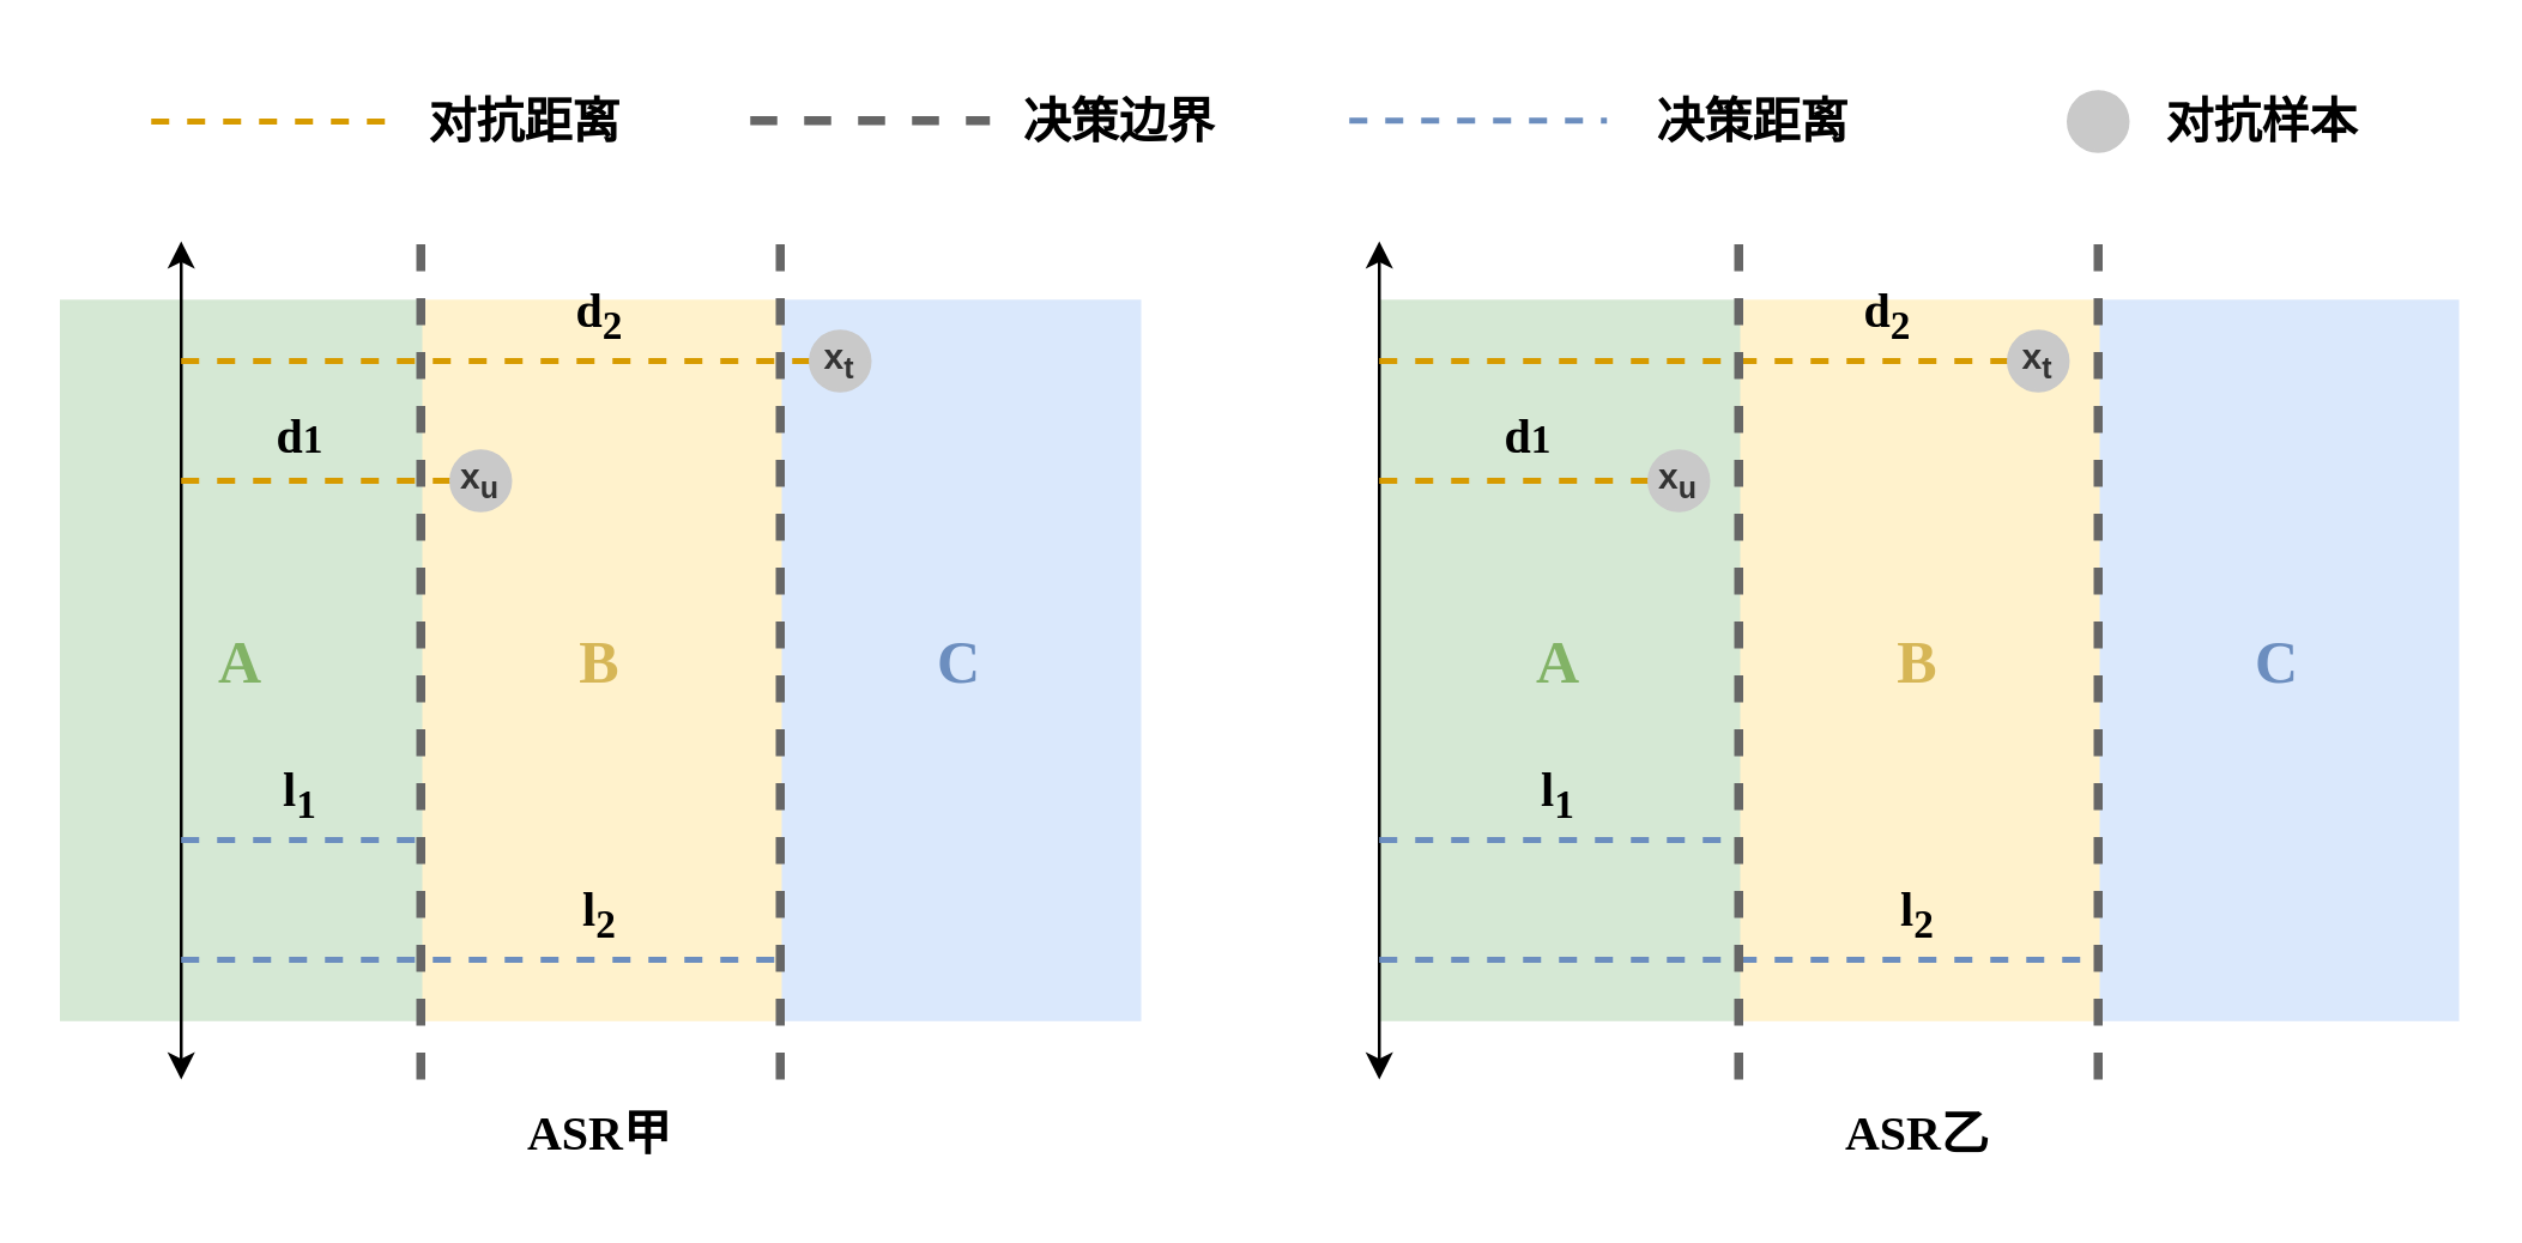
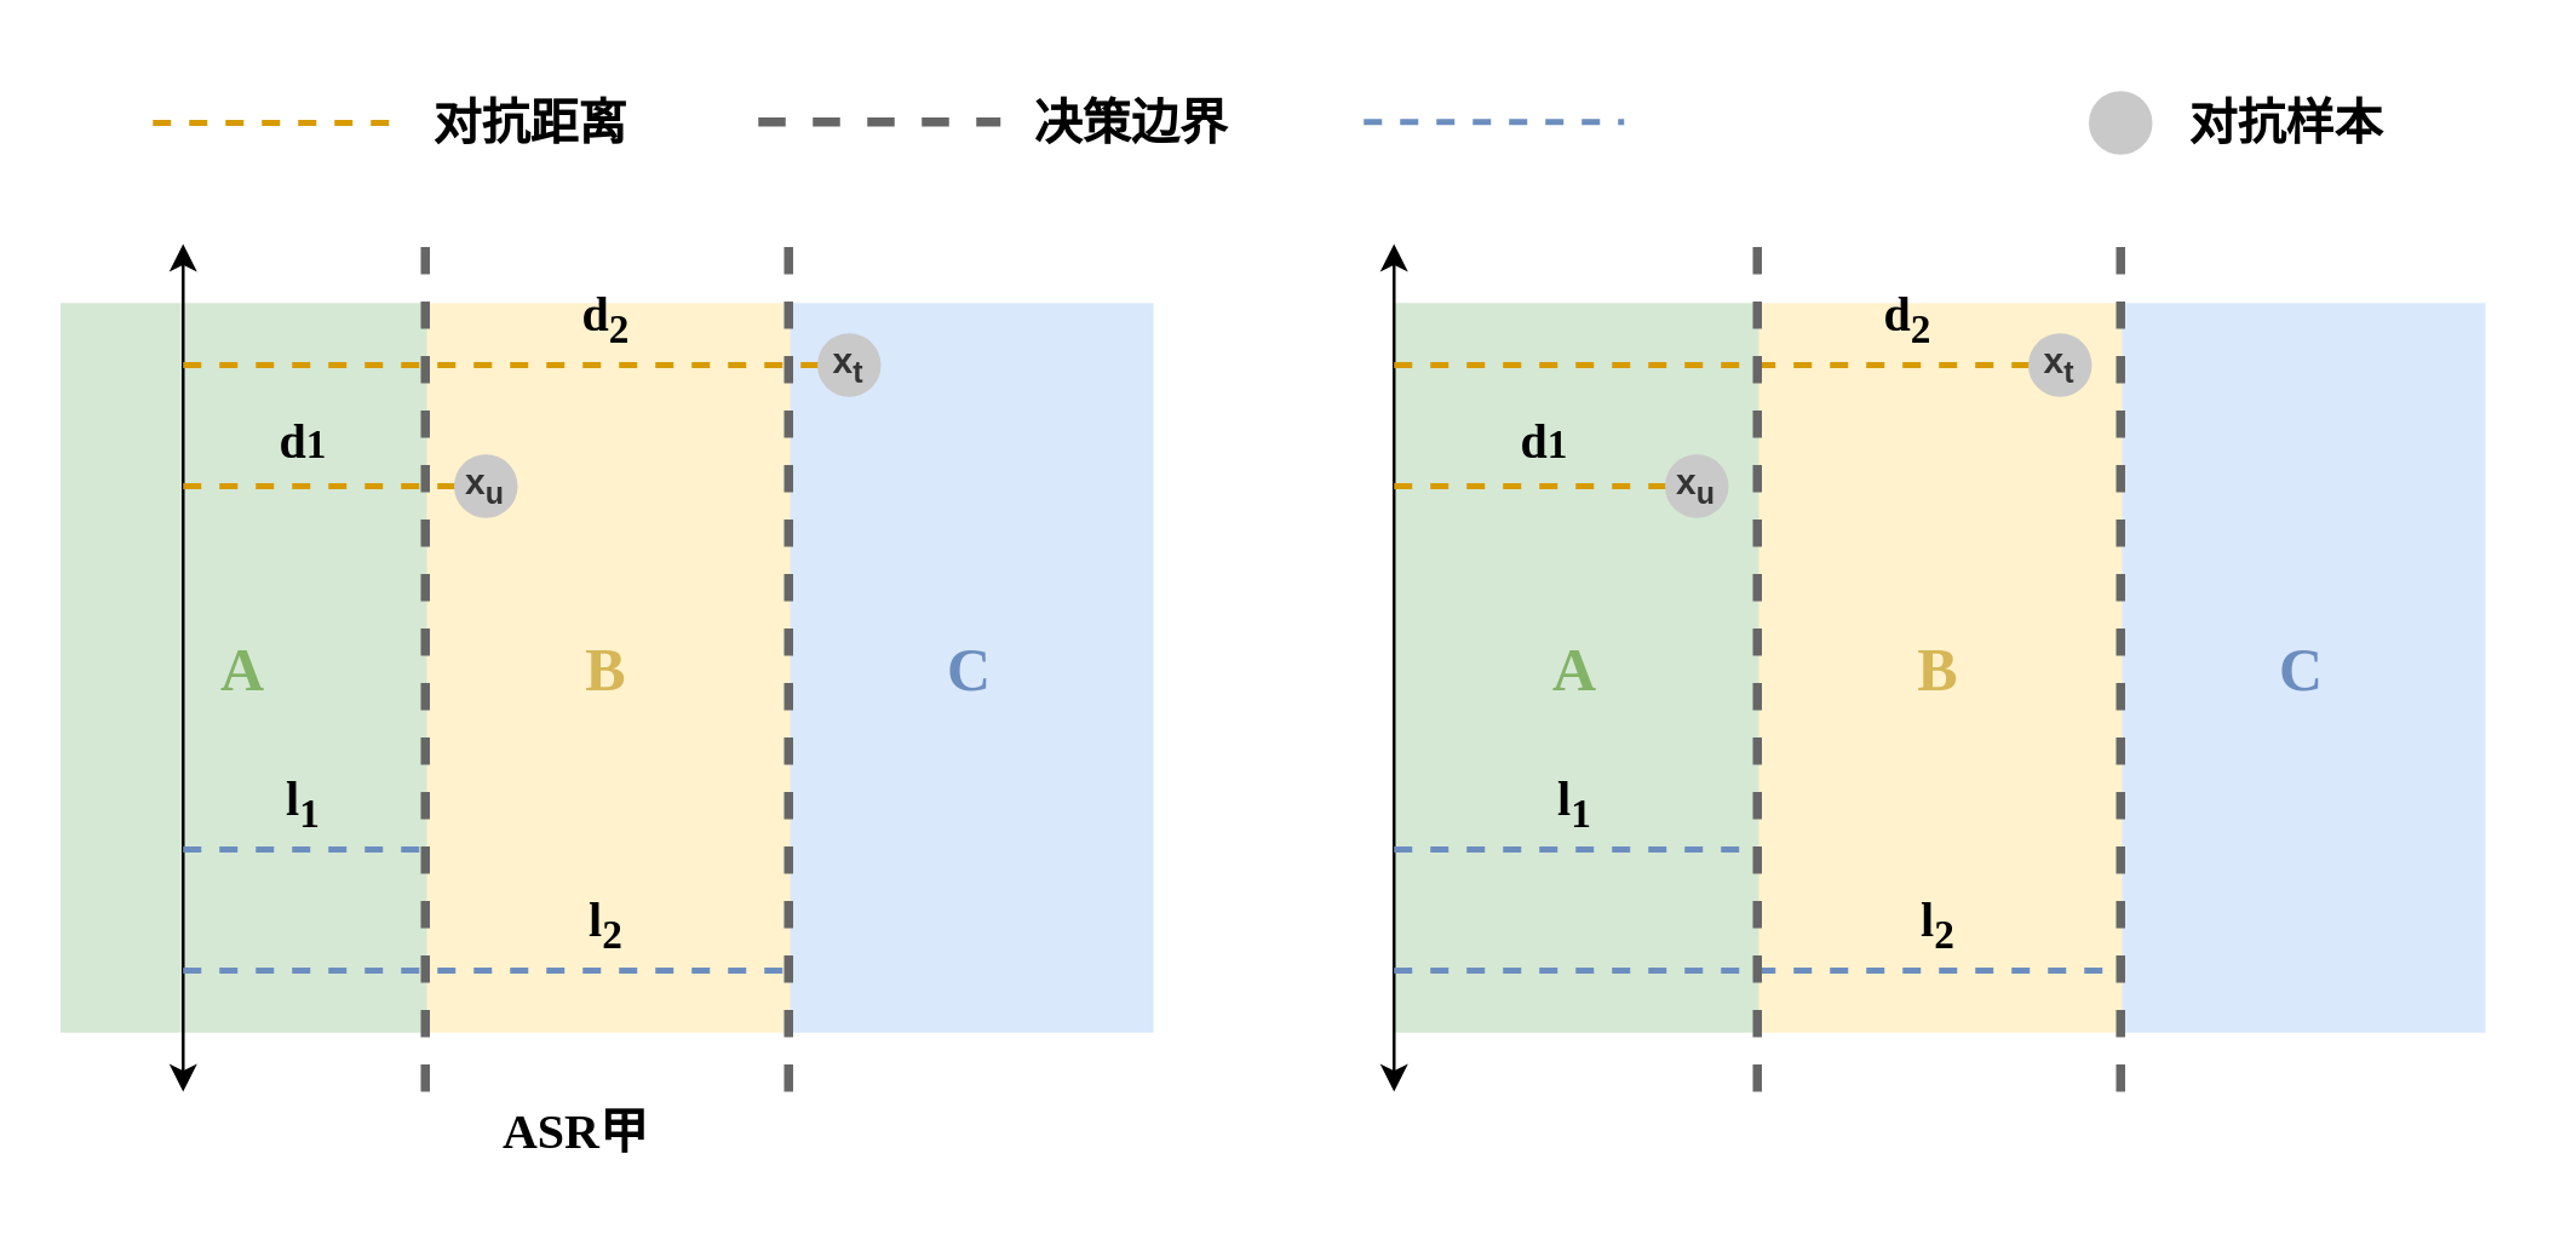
  <mxCell id="0" />
  <mxCell id="1" parent="0" />
  <mxCell id="2" value="&lt;font color=&quot;#6c8ebf&quot; style=&quot;font-size: 20px;&quot; face=&quot;Times New Roman&quot;&gt;&lt;b style=&quot;&quot;&gt;C&lt;/b&gt;&lt;/font&gt;" style="rounded=0;whiteSpace=wrap;html=1;fillColor=#dae8fc;strokeColor=#DAE8FC;" vertex="1" parent="1"><mxGeometry x="260" y="100" width="120" height="240" as="geometry" /></mxCell>
  <mxCell id="3" value="&lt;font color=&quot;#6c8ebf&quot; style=&quot;font-size: 20px;&quot; face=&quot;Times New Roman&quot;&gt;&lt;b style=&quot;&quot;&gt;C&lt;/b&gt;&lt;/font&gt;" style="rounded=0;whiteSpace=wrap;html=1;fillColor=#DAE8FC;strokeColor=#DAE8FC;" vertex="1" parent="1"><mxGeometry x="700" y="100" width="120" height="240" as="geometry" /></mxCell>
  <mxCell id="4" value="&lt;font color=&quot;#d6b656&quot; style=&quot;font-size: 20px;&quot; face=&quot;Times New Roman&quot;&gt;&lt;b&gt;B&lt;/b&gt;&lt;/font&gt;" style="rounded=0;whiteSpace=wrap;html=1;fillColor=#fff2cc;strokeColor=#FFF2CC;" vertex="1" parent="1"><mxGeometry x="580" y="100" width="120" height="240" as="geometry" /></mxCell>
  <mxCell id="5" value="&lt;font color=&quot;#d6b656&quot; style=&quot;font-size: 20px;&quot; face=&quot;Times New Roman&quot;&gt;&lt;b&gt;B&lt;/b&gt;&lt;/font&gt;" style="rounded=0;whiteSpace=wrap;html=1;fillColor=#FFF2CC;strokeColor=#FFF2CC;" vertex="1" parent="1"><mxGeometry x="140" y="100" width="120" height="240" as="geometry" /></mxCell>
  <mxCell id="6" value="&lt;font face=&quot;Times New Roman&quot; style=&quot;font-size: 20px;&quot; color=&quot;#82b366&quot;&gt;A&lt;/font&gt;" style="rounded=0;whiteSpace=wrap;html=1;fillColor=#D5E8D4;strokeColor=#D5E8D4;fontStyle=1" vertex="1" parent="1"><mxGeometry x="460" y="100" width="120" height="240" as="geometry" /></mxCell>
  <mxCell id="7" value="&lt;font face=&quot;Times New Roman&quot; style=&quot;font-size: 20px;&quot; color=&quot;#82b366&quot;&gt;A&lt;/font&gt;" style="rounded=0;whiteSpace=wrap;html=1;fillColor=#D5E8D4;strokeColor=#D5E8D4;fontStyle=1" vertex="1" parent="1"><mxGeometry x="20" y="100" width="120" height="240" as="geometry" /></mxCell>
  <mxCell id="8" value="" style="endArrow=classic;startArrow=classic;html=1;rounded=0;" edge="1" parent="1"><mxGeometry width="50" height="50" relative="1" as="geometry"><mxPoint x="60" y="360" as="sourcePoint" /><mxPoint x="60" y="80" as="targetPoint" /></mxGeometry></mxCell>
  <mxCell id="9" value="" style="endArrow=none;dashed=1;html=1;rounded=0;strokeWidth=2;fillColor=#ffe6cc;strokeColor=#d79b00;entryX=0;entryY=0.5;entryDx=0;entryDy=0;" edge="1" parent="1" target="12"><mxGeometry width="50" height="50" relative="1" as="geometry"><mxPoint x="60" y="120" as="sourcePoint" /><mxPoint x="260" y="120" as="targetPoint" /></mxGeometry></mxCell>
  <mxCell id="10" value="" style="endArrow=none;dashed=1;html=1;rounded=0;strokeWidth=2;fillColor=#ffe6cc;strokeColor=#d79b00;entryX=0;entryY=0.5;entryDx=0;entryDy=0;" edge="1" parent="1" target="11"><mxGeometry width="50" height="50" relative="1" as="geometry"><mxPoint x="60" y="160" as="sourcePoint" /><mxPoint x="140" y="160" as="targetPoint" /></mxGeometry></mxCell>
  <mxCell id="11" value="&lt;b&gt;x&lt;sub&gt;u&lt;/sub&gt;&lt;/b&gt;" style="ellipse;whiteSpace=wrap;html=1;aspect=fixed;fillColor=#C9C9C9;fontColor=#333333;strokeColor=#C9C9C9;" vertex="1" parent="1"><mxGeometry x="150" y="150" width="20" height="20" as="geometry" /></mxCell>
  <mxCell id="12" value="&lt;b&gt;x&lt;sub&gt;t&lt;/sub&gt;&lt;/b&gt;" style="ellipse;whiteSpace=wrap;html=1;aspect=fixed;fillColor=#C9C9C9;fontColor=#333333;strokeColor=#C9C9C9;" vertex="1" parent="1"><mxGeometry x="270" y="110" width="20" height="20" as="geometry" /></mxCell>
  <mxCell id="13" value="" style="endArrow=classic;startArrow=classic;html=1;rounded=0;" edge="1" parent="1"><mxGeometry width="50" height="50" relative="1" as="geometry"><mxPoint x="460" y="360" as="sourcePoint" /><mxPoint x="460" y="80" as="targetPoint" /></mxGeometry></mxCell>
  <mxCell id="14" value="" style="endArrow=none;dashed=1;html=1;rounded=0;strokeWidth=2;fillColor=#ffe6cc;strokeColor=#d79b00;entryX=0;entryY=0.5;entryDx=0;entryDy=0;" edge="1" parent="1" target="17"><mxGeometry width="50" height="50" relative="1" as="geometry"><mxPoint x="460" y="120" as="sourcePoint" /><mxPoint x="660" y="120" as="targetPoint" /></mxGeometry></mxCell>
  <mxCell id="15" value="" style="endArrow=none;dashed=1;html=1;rounded=0;strokeWidth=2;fillColor=#ffe6cc;strokeColor=#d79b00;entryX=0;entryY=0.5;entryDx=0;entryDy=0;" edge="1" parent="1" target="16"><mxGeometry width="50" height="50" relative="1" as="geometry"><mxPoint x="460" y="160" as="sourcePoint" /><mxPoint x="540" y="160" as="targetPoint" /></mxGeometry></mxCell>
  <mxCell id="16" value="&lt;b&gt;x&lt;sub&gt;u&lt;/sub&gt;&lt;/b&gt;" style="ellipse;whiteSpace=wrap;html=1;aspect=fixed;fillColor=#C9C9C9;fontColor=#333333;strokeColor=#C9C9C9;" vertex="1" parent="1"><mxGeometry x="550" y="150" width="20" height="20" as="geometry" /></mxCell>
  <mxCell id="17" value="&lt;b&gt;x&lt;sub&gt;t&lt;/sub&gt;&lt;/b&gt;" style="ellipse;whiteSpace=wrap;html=1;aspect=fixed;fillColor=#C9C9C9;fontColor=#333333;strokeColor=#C9C9C9;" vertex="1" parent="1"><mxGeometry x="670" y="110" width="20" height="20" as="geometry" /></mxCell>
  <mxCell id="18" value="" style="endArrow=none;dashed=1;html=1;rounded=0;fillColor=#dae8fc;strokeColor=#6c8ebf;strokeWidth=2;" edge="1" parent="1"><mxGeometry width="50" height="50" relative="1" as="geometry"><mxPoint x="60" y="280" as="sourcePoint" /><mxPoint x="140" y="280" as="targetPoint" /></mxGeometry></mxCell>
  <mxCell id="19" value="" style="endArrow=none;dashed=1;html=1;rounded=0;fillColor=#dae8fc;strokeColor=#6c8ebf;strokeWidth=2;" edge="1" parent="1"><mxGeometry width="50" height="50" relative="1" as="geometry"><mxPoint x="60" y="320" as="sourcePoint" /><mxPoint x="260" y="320" as="targetPoint" /></mxGeometry></mxCell>
  <mxCell id="20" value="" style="endArrow=none;dashed=1;html=1;rounded=0;fillColor=#dae8fc;strokeColor=#6c8ebf;strokeWidth=2;" edge="1" parent="1"><mxGeometry width="50" height="50" relative="1" as="geometry"><mxPoint x="460" y="320" as="sourcePoint" /><mxPoint x="700" y="320" as="targetPoint" /></mxGeometry></mxCell>
  <mxCell id="21" value="" style="endArrow=none;dashed=1;html=1;rounded=0;fillColor=#dae8fc;strokeColor=#6c8ebf;strokeWidth=2;" edge="1" parent="1"><mxGeometry width="50" height="50" relative="1" as="geometry"><mxPoint x="460" y="280" as="sourcePoint" /><mxPoint x="580" y="280" as="targetPoint" /></mxGeometry></mxCell>
  <mxCell id="22" value="" style="endArrow=none;dashed=1;html=1;rounded=0;fillColor=#f5f5f5;strokeColor=#666666;strokeWidth=3;" edge="1" parent="1"><mxGeometry width="50" height="50" relative="1" as="geometry"><mxPoint x="140" y="360" as="sourcePoint" /><mxPoint x="140" y="80" as="targetPoint" /></mxGeometry></mxCell>
  <mxCell id="23" value="" style="endArrow=none;dashed=1;html=1;rounded=0;fillColor=#f5f5f5;strokeColor=#666666;strokeWidth=3;" edge="1" parent="1"><mxGeometry width="50" height="50" relative="1" as="geometry"><mxPoint x="260" y="360" as="sourcePoint" /><mxPoint x="260" y="80" as="targetPoint" /></mxGeometry></mxCell>
  <mxCell id="24" value="" style="endArrow=none;dashed=1;html=1;rounded=0;fillColor=#f5f5f5;strokeColor=#666666;strokeWidth=3;" edge="1" parent="1"><mxGeometry width="50" height="50" relative="1" as="geometry"><mxPoint x="580" y="360" as="sourcePoint" /><mxPoint x="580" y="80" as="targetPoint" /></mxGeometry></mxCell>
  <mxCell id="25" value="" style="endArrow=none;dashed=1;html=1;rounded=0;fillColor=#f5f5f5;strokeColor=#666666;strokeWidth=3;" edge="1" parent="1"><mxGeometry width="50" height="50" relative="1" as="geometry"><mxPoint x="700" y="360" as="sourcePoint" /><mxPoint x="700" y="80" as="targetPoint" /></mxGeometry></mxCell>
- <mxCell id="26" value="&lt;font face=&quot;Times New Roman&quot; style=&quot;font-size: 16px;&quot;&gt;&lt;b&gt;ASR甲&lt;/b&gt;&lt;/font&gt;" style="text;html=1;align=center;verticalAlign=middle;whiteSpace=wrap;rounded=0;" vertex="1" parent="1"><mxGeometry x="170" y="363" width="60" height="30" as="geometry" /></mxCell>
- <mxCell id="27" value="&lt;font face=&quot;Times New Roman&quot; style=&quot;font-size: 16px;&quot;&gt;&lt;b&gt;ASR乙&lt;/b&gt;&lt;/font&gt;" style="text;html=1;align=center;verticalAlign=middle;whiteSpace=wrap;rounded=0;" vertex="1" parent="1"><mxGeometry x="610" y="363" width="60" height="30" as="geometry" /></mxCell>
+ <mxCell id="26" value="&lt;font face=&quot;Times New Roman&quot; style=&quot;font-size: 16px;&quot;&gt;&lt;b&gt;ASR甲&lt;/b&gt;&lt;/font&gt;" style="text;html=1;align=center;verticalAlign=middle;whiteSpace=wrap;rounded=0;" vertex="1" parent="1"><mxGeometry x="160" y="358" width="60" height="30" as="geometry" /></mxCell>
  <mxCell id="28" value="&lt;font style=&quot;font-size: 16px;&quot; face=&quot;Times New Roman&quot;&gt;d&lt;/font&gt;&lt;span style=&quot;font-family: &amp;quot;Times New Roman&amp;quot;; font-size: 13.333px;&quot;&gt;1&lt;/span&gt;" style="text;html=1;align=center;verticalAlign=middle;whiteSpace=wrap;rounded=0;fontStyle=1" vertex="1" parent="1"><mxGeometry x="70" y="130" width="60" height="30" as="geometry" /></mxCell>
  <mxCell id="29" value="&lt;font style=&quot;font-size: 16px;&quot; face=&quot;Times New Roman&quot;&gt;d&lt;sub&gt;2&lt;/sub&gt;&lt;/font&gt;" style="text;html=1;align=center;verticalAlign=middle;whiteSpace=wrap;rounded=0;fontStyle=1" vertex="1" parent="1"><mxGeometry x="600" y="90" width="60" height="30" as="geometry" /></mxCell>
  <mxCell id="30" value="&lt;font style=&quot;font-size: 16px;&quot; face=&quot;Times New Roman&quot;&gt;l&lt;sub&gt;1&lt;/sub&gt;&lt;/font&gt;" style="text;html=1;align=center;verticalAlign=middle;whiteSpace=wrap;rounded=0;fontStyle=1" vertex="1" parent="1"><mxGeometry x="70" y="250" width="60" height="30" as="geometry" /></mxCell>
  <mxCell id="31" value="&lt;font style=&quot;font-size: 16px;&quot; face=&quot;Times New Roman&quot;&gt;l&lt;sub&gt;2&lt;/sub&gt;&lt;/font&gt;" style="text;html=1;align=center;verticalAlign=middle;whiteSpace=wrap;rounded=0;fontStyle=1" vertex="1" parent="1"><mxGeometry x="170" y="290" width="60" height="30" as="geometry" /></mxCell>
  <mxCell id="32" value="&lt;font style=&quot;font-size: 16px;&quot; face=&quot;Times New Roman&quot;&gt;l&lt;sub&gt;1&lt;/sub&gt;&lt;/font&gt;" style="text;html=1;align=center;verticalAlign=middle;whiteSpace=wrap;rounded=0;fontStyle=1" vertex="1" parent="1"><mxGeometry x="490" y="250" width="60" height="30" as="geometry" /></mxCell>
  <mxCell id="33" value="&lt;font style=&quot;font-size: 16px;&quot; face=&quot;Times New Roman&quot;&gt;l&lt;sub&gt;2&lt;/sub&gt;&lt;/font&gt;" style="text;html=1;align=center;verticalAlign=middle;whiteSpace=wrap;rounded=0;fontStyle=1" vertex="1" parent="1"><mxGeometry x="610" y="290" width="60" height="30" as="geometry" /></mxCell>
  <mxCell id="34" value="&lt;font style=&quot;font-size: 16px;&quot; face=&quot;Times New Roman&quot;&gt;d&lt;sub&gt;2&lt;/sub&gt;&lt;/font&gt;" style="text;html=1;align=center;verticalAlign=middle;whiteSpace=wrap;rounded=0;fontStyle=1" vertex="1" parent="1"><mxGeometry x="170" y="90" width="60" height="30" as="geometry" /></mxCell>
  <mxCell id="35" value="&lt;font style=&quot;font-size: 16px;&quot; face=&quot;Times New Roman&quot;&gt;d&lt;/font&gt;&lt;span style=&quot;font-family: &amp;quot;Times New Roman&amp;quot;; font-size: 13.333px;&quot;&gt;1&lt;/span&gt;" style="text;html=1;align=center;verticalAlign=middle;whiteSpace=wrap;rounded=0;fontStyle=1" vertex="1" parent="1"><mxGeometry x="480" y="130" width="60" height="30" as="geometry" /></mxCell>
  <mxCell id="36" value="" style="endArrow=none;dashed=1;html=1;rounded=0;strokeWidth=2;fillColor=#ffe6cc;strokeColor=#d79b00;" edge="1" parent="1"><mxGeometry width="50" height="50" relative="1" as="geometry"><mxPoint x="50" y="40" as="sourcePoint" /><mxPoint x="130" y="40" as="targetPoint" /></mxGeometry></mxCell>
  <mxCell id="37" value="" style="endArrow=none;dashed=1;html=1;rounded=0;fillColor=#f5f5f5;strokeColor=#666666;strokeWidth=3;" edge="1" parent="1"><mxGeometry width="50" height="50" relative="1" as="geometry"><mxPoint x="250" y="39.66" as="sourcePoint" /><mxPoint x="330" y="39.66" as="targetPoint" /></mxGeometry></mxCell>
  <mxCell id="38" value="" style="endArrow=none;dashed=1;html=1;rounded=0;fillColor=#dae8fc;strokeColor=#6c8ebf;strokeWidth=2;" edge="1" parent="1"><mxGeometry width="50" height="50" relative="1" as="geometry"><mxPoint x="450" y="39.66" as="sourcePoint" /><mxPoint x="536" y="39.66" as="targetPoint" /></mxGeometry></mxCell>
  <mxCell id="39" value="&lt;font style=&quot;font-size: 16px;&quot; face=&quot;Times New Roman&quot;&gt;&lt;b&gt;对抗距离&lt;/b&gt;&lt;/font&gt;" style="text;html=1;align=center;verticalAlign=middle;whiteSpace=wrap;rounded=0;" vertex="1" parent="1"><mxGeometry x="140" y="20" width="70" height="40" as="geometry" /></mxCell>
  <mxCell id="40" value="&lt;font style=&quot;font-size: 16px;&quot; face=&quot;Times New Roman&quot;&gt;&lt;b&gt;决策边界&lt;/b&gt;&lt;/font&gt;" style="text;html=1;align=center;verticalAlign=middle;whiteSpace=wrap;rounded=0;" vertex="1" parent="1"><mxGeometry x="340" y="20" width="67" height="40" as="geometry" /></mxCell>
- <mxCell id="41" value="&lt;font style=&quot;font-size: 16px;&quot; face=&quot;Times New Roman&quot;&gt;&lt;b&gt;决策距离&lt;/b&gt;&lt;/font&gt;" style="text;html=1;align=center;verticalAlign=middle;whiteSpace=wrap;rounded=0;" vertex="1" parent="1"><mxGeometry x="550" y="20" width="70" height="40" as="geometry" /></mxCell>
  <mxCell id="42" value="" style="ellipse;whiteSpace=wrap;html=1;aspect=fixed;fillColor=#C9C9C9;fontColor=#333333;strokeColor=#C9C9C9;" vertex="1" parent="1"><mxGeometry x="690" y="30" width="20" height="20" as="geometry" /></mxCell>
  <mxCell id="43" value="&lt;font style=&quot;font-size: 16px;&quot; face=&quot;Times New Roman&quot;&gt;&lt;b&gt;对抗样本&lt;/b&gt;&lt;/font&gt;" style="text;html=1;align=center;verticalAlign=middle;whiteSpace=wrap;rounded=0;" vertex="1" parent="1"><mxGeometry x="720" y="20" width="70" height="40" as="geometry" /></mxCell>
